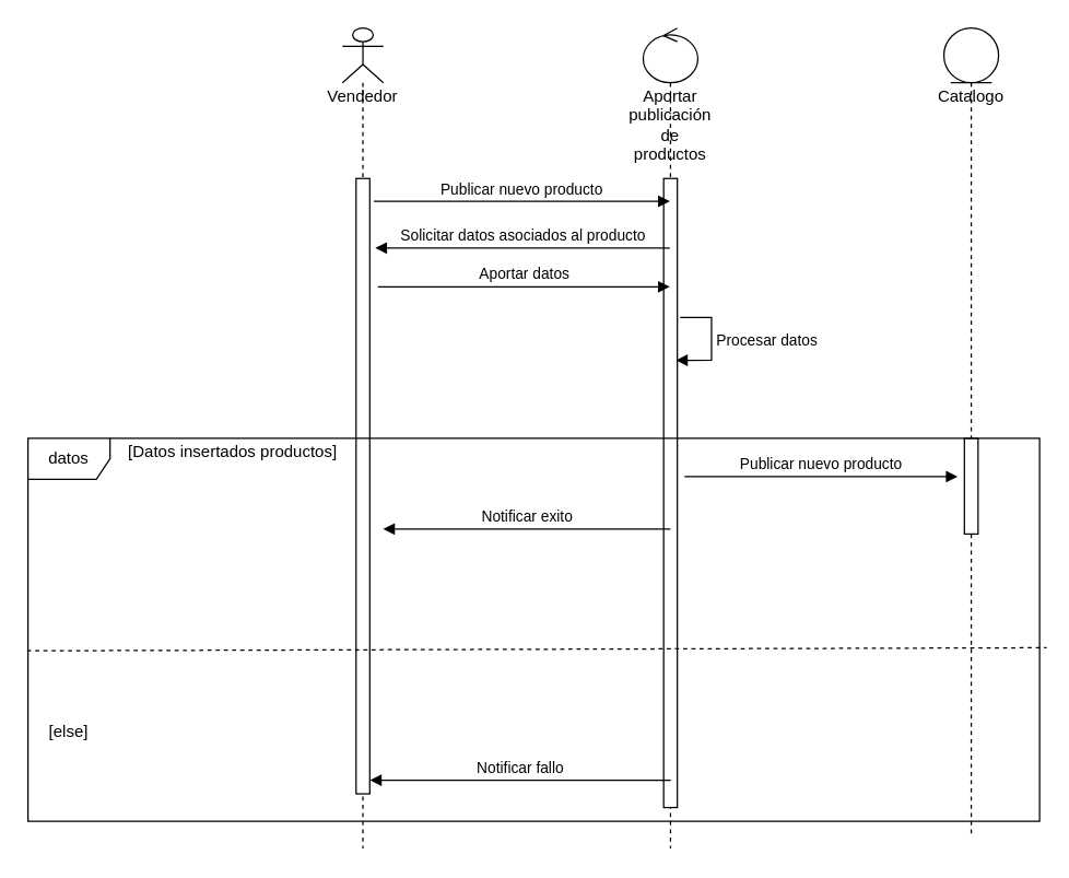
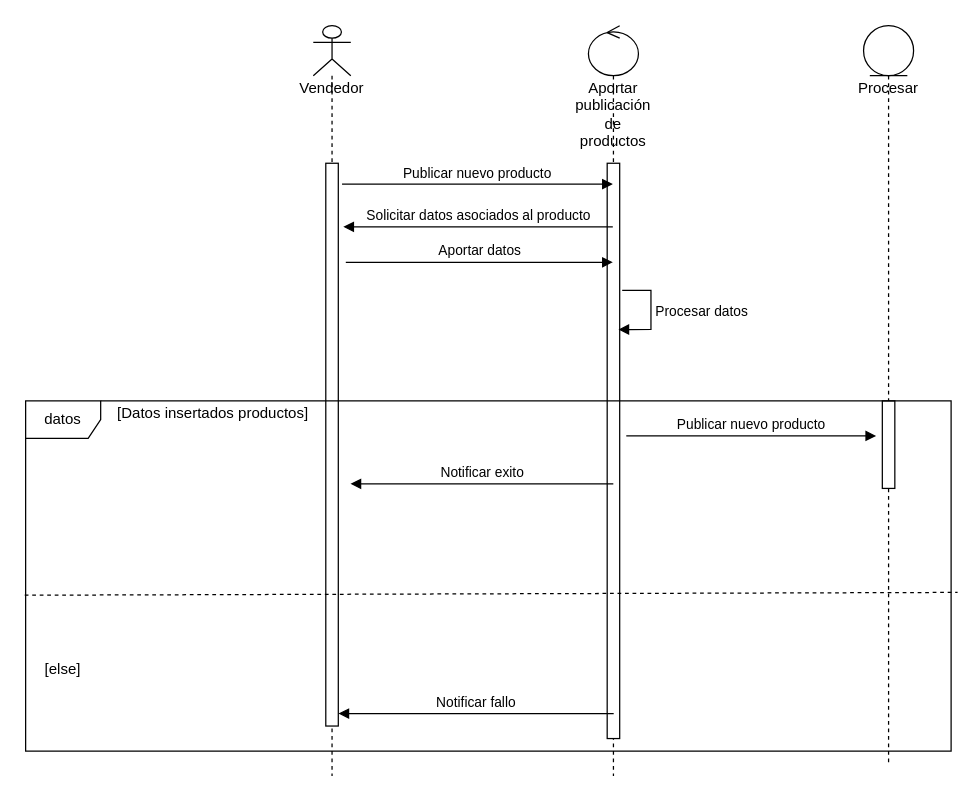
  <mxCell id="0" />
  <mxCell id="1" parent="0" />
  <mxCell id="2" value="Vendedor" style="shape=umlLifeline;participant=umlActor;perimeter=lifelinePerimeter;whiteSpace=wrap;html=1;container=1;collapsible=0;recursiveResize=0;verticalAlign=top;spacingTop=36;outlineConnect=0;" vertex="1" parent="1"><mxGeometry x="250" y="20" width="30" height="600" as="geometry" /></mxCell>
  <mxCell id="3" value="" style="html=1;points=[];perimeter=orthogonalPerimeter;" vertex="1" parent="2"><mxGeometry x="10" y="110" width="10" height="450" as="geometry" /></mxCell>
  <mxCell id="4" value="Aportar publicación de productos" style="shape=umlLifeline;participant=umlControl;perimeter=lifelinePerimeter;whiteSpace=wrap;html=1;container=1;collapsible=0;recursiveResize=0;verticalAlign=top;spacingTop=36;outlineConnect=0;" vertex="1" parent="1"><mxGeometry x="470" y="20" width="40" height="600" as="geometry" /></mxCell>
  <mxCell id="5" value="" style="html=1;points=[];perimeter=orthogonalPerimeter;" vertex="1" parent="4"><mxGeometry x="15" y="110" width="10" height="460" as="geometry" /></mxCell>
  <mxCell id="6" value="Procesar datos" style="edgeStyle=orthogonalEdgeStyle;html=1;align=left;spacingLeft=2;endArrow=block;rounded=0;exitX=1.2;exitY=0.221;exitDx=0;exitDy=0;exitPerimeter=0;entryX=0.9;entryY=0.289;entryDx=0;entryDy=0;entryPerimeter=0;" edge="1" target="5" parent="4" source="5"><mxGeometry relative="1" as="geometry"><mxPoint x="20" y="280" as="sourcePoint" /><Array as="points"><mxPoint x="50" y="212" /><mxPoint x="50" y="243" /></Array><mxPoint x="20" y="270" as="targetPoint" /></mxGeometry></mxCell>
  <mxCell id="7" value="Publicar nuevo producto" style="html=1;verticalAlign=bottom;endArrow=block;exitX=1.3;exitY=0.037;exitDx=0;exitDy=0;exitPerimeter=0;" edge="1" parent="1" source="3" target="4"><mxGeometry width="80" relative="1" as="geometry"><mxPoint x="520" y="220" as="sourcePoint" /><mxPoint x="600" y="220" as="targetPoint" /></mxGeometry></mxCell>
  <mxCell id="8" value="Solicitar datos asociados al producto" style="html=1;verticalAlign=bottom;endArrow=block;entryX=1.4;entryY=0.113;entryDx=0;entryDy=0;entryPerimeter=0;" edge="1" parent="1" source="4" target="3"><mxGeometry width="80" relative="1" as="geometry"><mxPoint x="410" y="220" as="sourcePoint" /><mxPoint x="600" y="220" as="targetPoint" /></mxGeometry></mxCell>
  <mxCell id="9" value="Aportar datos" style="html=1;verticalAlign=bottom;endArrow=block;exitX=1.6;exitY=0.176;exitDx=0;exitDy=0;exitPerimeter=0;" edge="1" parent="1" source="3" target="4"><mxGeometry width="80" relative="1" as="geometry"><mxPoint x="520" y="220" as="sourcePoint" /><mxPoint x="600" y="220" as="targetPoint" /></mxGeometry></mxCell>
- <mxCell id="10" value="Catalogo" style="shape=umlLifeline;participant=umlEntity;perimeter=lifelinePerimeter;whiteSpace=wrap;html=1;container=1;collapsible=0;recursiveResize=0;verticalAlign=top;spacingTop=36;outlineConnect=0;" vertex="1" parent="1"><mxGeometry x="690" y="20" width="40" height="590" as="geometry" /></mxCell>
+ <mxCell id="10" value="Procesar" style="shape=umlLifeline;participant=umlEntity;perimeter=lifelinePerimeter;whiteSpace=wrap;html=1;container=1;collapsible=0;recursiveResize=0;verticalAlign=top;spacingTop=36;outlineConnect=0;" vertex="1" parent="1"><mxGeometry x="690" y="20" width="40" height="590" as="geometry" /></mxCell>
  <mxCell id="11" value="" style="html=1;points=[];perimeter=orthogonalPerimeter;" vertex="1" parent="10"><mxGeometry x="15" y="300" width="10" height="70" as="geometry" /></mxCell>
  <mxCell id="12" value="datos" style="shape=umlFrame;whiteSpace=wrap;html=1;" vertex="1" parent="1"><mxGeometry x="20" y="320" width="740" height="280" as="geometry" /></mxCell>
  <mxCell id="13" value="[Datos insertados productos]" style="text;html=1;strokeColor=none;fillColor=none;align=center;verticalAlign=middle;whiteSpace=wrap;rounded=0;" vertex="1" parent="1"><mxGeometry x="80" y="320" width="180" height="20" as="geometry" /></mxCell>
  <mxCell id="14" value="Publicar nuevo producto" style="html=1;verticalAlign=bottom;endArrow=block;exitX=0.649;exitY=0.1;exitDx=0;exitDy=0;exitPerimeter=0;entryX=0.919;entryY=0.1;entryDx=0;entryDy=0;entryPerimeter=0;" edge="1" parent="1" source="12" target="12"><mxGeometry width="80" relative="1" as="geometry"><mxPoint x="640" y="460" as="sourcePoint" /><mxPoint x="720" y="460" as="targetPoint" /></mxGeometry></mxCell>
  <mxCell id="15" value="Notificar exito" style="html=1;verticalAlign=bottom;endArrow=block;exitX=0.635;exitY=0.237;exitDx=0;exitDy=0;exitPerimeter=0;entryX=0.351;entryY=0.237;entryDx=0;entryDy=0;entryPerimeter=0;" edge="1" parent="1" source="12" target="12"><mxGeometry width="80" relative="1" as="geometry"><mxPoint x="640" y="460" as="sourcePoint" /><mxPoint x="270" y="410" as="targetPoint" /></mxGeometry></mxCell>
  <mxCell id="16" value="" style="endArrow=none;dashed=1;html=1;exitX=-0.001;exitY=0.555;exitDx=0;exitDy=0;exitPerimeter=0;entryX=1.007;entryY=0.547;entryDx=0;entryDy=0;entryPerimeter=0;" edge="1" parent="1" source="12" target="12"><mxGeometry width="50" height="50" relative="1" as="geometry"><mxPoint x="650" y="450" as="sourcePoint" /><mxPoint x="700" y="400" as="targetPoint" /></mxGeometry></mxCell>
  <mxCell id="17" value="[else]" style="text;html=1;strokeColor=none;fillColor=none;align=center;verticalAlign=middle;whiteSpace=wrap;rounded=0;" vertex="1" parent="1"><mxGeometry x="30" y="525" width="40" height="20" as="geometry" /></mxCell>
  <mxCell id="18" value="Notificar fallo" style="html=1;verticalAlign=bottom;endArrow=block;exitX=0.71;exitY=0.154;exitDx=0;exitDy=0;exitPerimeter=0;entryX=0.355;entryY=0.154;entryDx=0;entryDy=0;entryPerimeter=0;" edge="1" parent="1"><mxGeometry width="80" relative="1" as="geometry"><mxPoint x="490.2" y="570.02" as="sourcePoint" /><mxPoint x="270.1" y="570.02" as="targetPoint" /></mxGeometry></mxCell>
